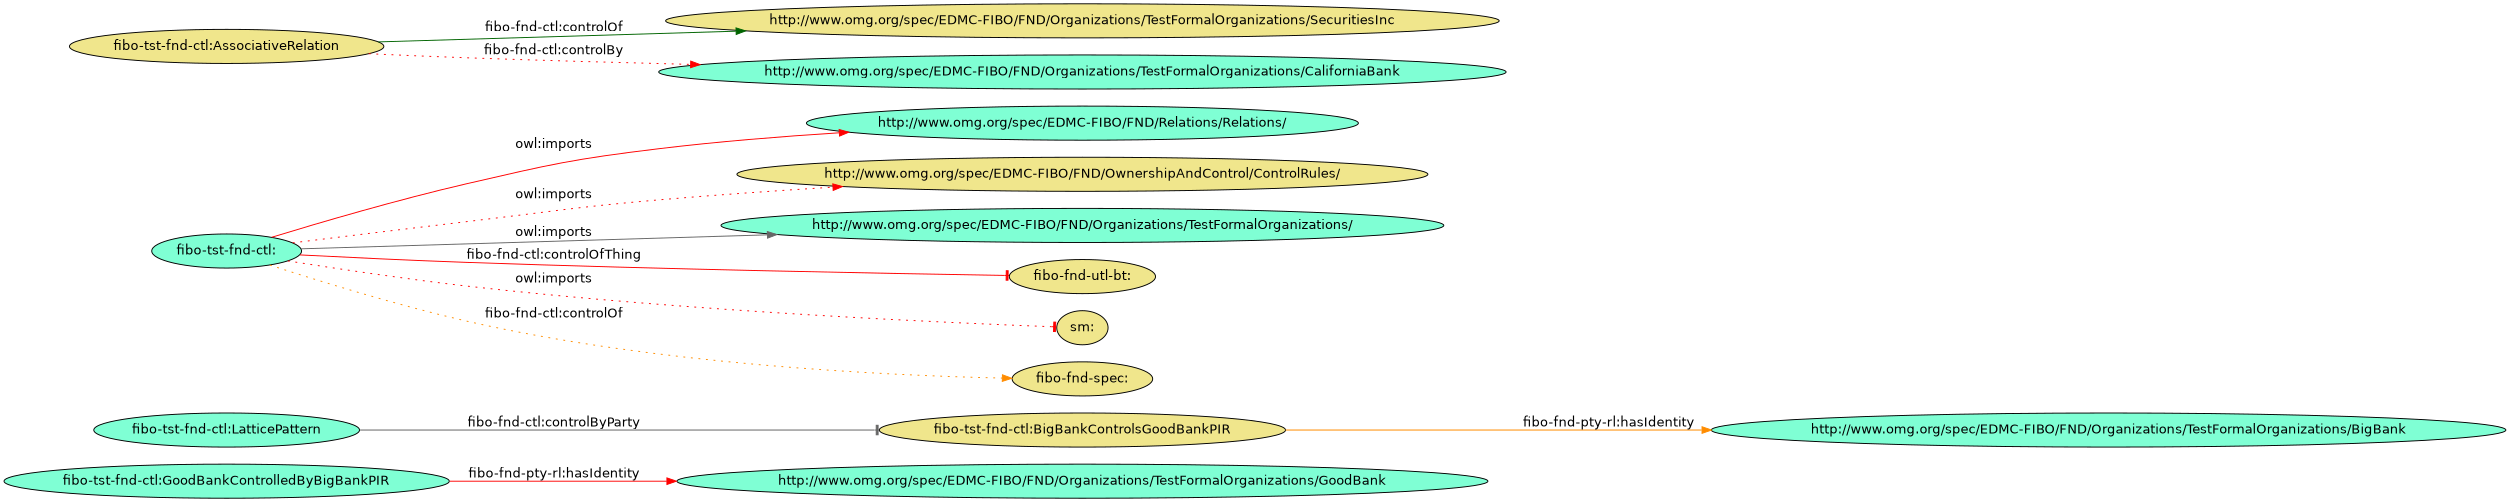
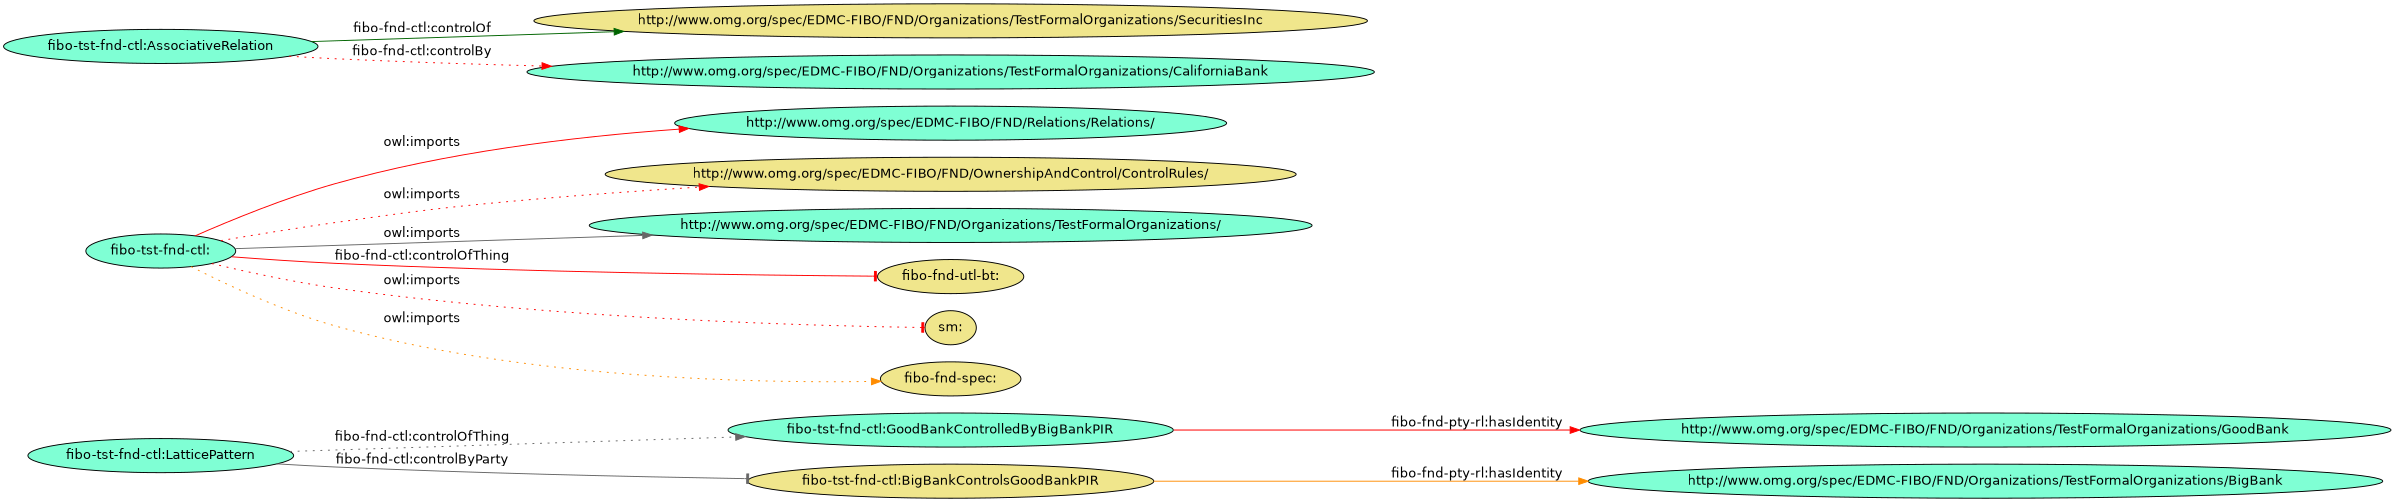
  digraph {
    fontname="DejaVu Sans"
    rankdir=LR
    node [fillcolor=aquamarine fontname="DejaVu Sans" style=filled]
    edge [arrowhead=normal color=red fontname="DejaVu Sans" style=solid]
    "fibo-tst-fnd-ctl:GoodBankControlledByBigBankPIR"
    "http://www.omg.org/spec/EDMC-FIBO/FND/Organizations/TestFormalOrganizations/GoodBank"
    "fibo-tst-fnd-ctl:LatticePattern"
    "fibo-tst-fnd-ctl:BigBankControlsGoodBankPIR" [fillcolor=khaki]
    "http://www.omg.org/spec/EDMC-FIBO/FND/Organizations/TestFormalOrganizations/BigBank"
    "fibo-tst-fnd-ctl:"
    "http://www.omg.org/spec/EDMC-FIBO/FND/Relations/Relations/"
    "http://www.omg.org/spec/EDMC-FIBO/FND/OwnershipAndControl/ControlRules/" [fillcolor=khaki]
    "http://www.omg.org/spec/EDMC-FIBO/FND/Organizations/TestFormalOrganizations/"
    "fibo-fnd-utl-bt:" [fillcolor=khaki]
    "sm:" [fillcolor=khaki]
    n12 [fillcolor=khaki label="fibo-fnd-spec:"]
-   "fibo-tst-fnd-ctl:AssociativeRelation" [fillcolor=khaki]
+   "fibo-tst-fnd-ctl:AssociativeRelation"
    "http://www.omg.org/spec/EDMC-FIBO/FND/Organizations/TestFormalOrganizations/SecuritiesInc" [fillcolor=khaki]
    "http://www.omg.org/spec/EDMC-FIBO/FND/Organizations/TestFormalOrganizations/CaliforniaBank"
    "fibo-tst-fnd-ctl:GoodBankControlledByBigBankPIR" -> "http://www.omg.org/spec/EDMC-FIBO/FND/Organizations/TestFormalOrganizations/GoodBank" [label="fibo-fnd-pty-rl:hasIdentity"]
+   "fibo-tst-fnd-ctl:LatticePattern" -> "fibo-tst-fnd-ctl:GoodBankControlledByBigBankPIR" [color=gray40 label="fibo-fnd-ctl:controlOfThing" style=dotted]
    "fibo-tst-fnd-ctl:LatticePattern" -> "fibo-tst-fnd-ctl:BigBankControlsGoodBankPIR" [arrowhead=tee color=gray40 label="fibo-fnd-ctl:controlByParty"]
    "fibo-tst-fnd-ctl:BigBankControlsGoodBankPIR" -> "http://www.omg.org/spec/EDMC-FIBO/FND/Organizations/TestFormalOrganizations/BigBank" [color=darkorange label="fibo-fnd-pty-rl:hasIdentity"]
    "fibo-tst-fnd-ctl:" -> "http://www.omg.org/spec/EDMC-FIBO/FND/Relations/Relations/" [label="owl:imports"]
    "fibo-tst-fnd-ctl:" -> "http://www.omg.org/spec/EDMC-FIBO/FND/OwnershipAndControl/ControlRules/" [label="owl:imports" style=dotted]
    "fibo-tst-fnd-ctl:" -> "http://www.omg.org/spec/EDMC-FIBO/FND/Organizations/TestFormalOrganizations/" [color=gray40 label="owl:imports"]
    "fibo-tst-fnd-ctl:" -> "fibo-fnd-utl-bt:" [arrowhead=tee label="fibo-fnd-ctl:controlOfThing"]
    "fibo-tst-fnd-ctl:" -> "sm:" [arrowhead=tee label="owl:imports" style=dotted]
-   "fibo-tst-fnd-ctl:" -> n12 [color=darkorange label="fibo-fnd-ctl:controlOf" style=dotted]
+   "fibo-tst-fnd-ctl:" -> n12 [color=darkorange label="owl:imports" style=dotted]
    "fibo-tst-fnd-ctl:AssociativeRelation" -> "http://www.omg.org/spec/EDMC-FIBO/FND/Organizations/TestFormalOrganizations/SecuritiesInc" [color=darkgreen label="fibo-fnd-ctl:controlOf"]
    "fibo-tst-fnd-ctl:AssociativeRelation" -> "http://www.omg.org/spec/EDMC-FIBO/FND/Organizations/TestFormalOrganizations/CaliforniaBank" [label="fibo-fnd-ctl:controlBy" style=dotted]
  }
